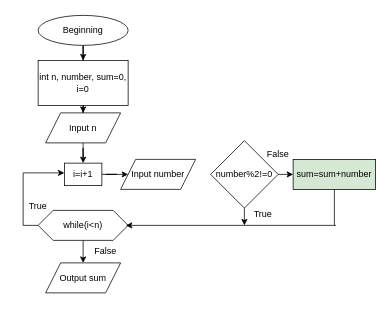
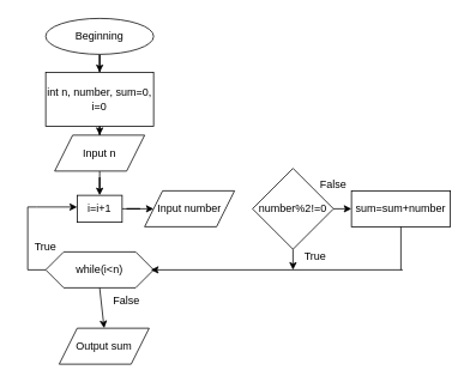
  <mxCell id="0" />
  <mxCell id="1" parent="0" />
  <mxCell id="2" value="" style="edgeStyle=orthogonalEdgeStyle;rounded=0;orthogonalLoop=1;jettySize=auto;html=1;" parent="1" source="3" target="5" edge="1"><mxGeometry relative="1" as="geometry" /></mxCell>
  <mxCell id="3" value="Beginning" style="ellipse;whiteSpace=wrap;html=1;" parent="1" vertex="1"><mxGeometry x="50" y="20" width="120" height="40" as="geometry" /></mxCell>
  <mxCell id="4" value="" style="edgeStyle=orthogonalEdgeStyle;rounded=0;orthogonalLoop=1;jettySize=auto;html=1;" parent="1" source="5" target="7" edge="1"><mxGeometry relative="1" as="geometry" /></mxCell>
  <mxCell id="5" value="int n, number, sum=0, i=0" style="rounded=0;whiteSpace=wrap;html=1;" parent="1" vertex="1"><mxGeometry x="50" y="80" width="120" height="60" as="geometry" /></mxCell>
  <mxCell id="6" value="" style="edgeStyle=orthogonalEdgeStyle;rounded=0;orthogonalLoop=1;jettySize=auto;html=1;" edge="1" parent="1" source="7" target="18"><mxGeometry relative="1" as="geometry" /></mxCell>
  <mxCell id="7" value="Input n" style="shape=parallelogram;perimeter=parallelogramPerimeter;whiteSpace=wrap;html=1;fixedSize=1;" parent="1" vertex="1"><mxGeometry x="60" y="150" width="100" height="40" as="geometry" /></mxCell>
  <mxCell id="8" value="while(i&amp;lt;n)" style="shape=hexagon;perimeter=hexagonPerimeter2;whiteSpace=wrap;html=1;fixedSize=1;" parent="1" vertex="1"><mxGeometry x="50" y="280" width="120" height="40" as="geometry" /></mxCell>
  <mxCell id="9" value="Input number" style="shape=parallelogram;perimeter=parallelogramPerimeter;whiteSpace=wrap;html=1;fixedSize=1;" parent="1" vertex="1"><mxGeometry x="160" y="212" width="100" height="40" as="geometry" /></mxCell>
  <mxCell id="10" value="" style="endArrow=classic;html=1;rounded=0;exitX=1;exitY=0.5;exitDx=0;exitDy=0;entryX=0;entryY=0.5;entryDx=0;entryDy=0;" parent="1" source="19" edge="1" target="20"><mxGeometry width="50" height="50" relative="1" as="geometry"><mxPoint x="90" y="391" as="sourcePoint" /><mxPoint x="390" y="235" as="targetPoint" /></mxGeometry></mxCell>
  <mxCell id="11" value="" style="endArrow=classic;html=1;rounded=0;entryX=1;entryY=0.5;entryDx=0;entryDy=0;" parent="1" edge="1"><mxGeometry width="50" height="50" relative="1" as="geometry"><mxPoint x="447" y="300" as="sourcePoint" /><mxPoint x="167" y="300" as="targetPoint" /></mxGeometry></mxCell>
  <mxCell id="12" value="" style="endArrow=classic;html=1;rounded=0;exitX=0.5;exitY=1;exitDx=0;exitDy=0;" parent="1" source="19" edge="1"><mxGeometry width="50" height="50" relative="1" as="geometry"><mxPoint x="95" y="391" as="sourcePoint" /><mxPoint x="325" y="300" as="targetPoint" /></mxGeometry></mxCell>
- <mxCell id="13" value="Output sum" style="shape=parallelogram;perimeter=parallelogramPerimeter;whiteSpace=wrap;html=1;fixedSize=1;" parent="1" vertex="1"><mxGeometry x="60" y="350" width="100" height="40" as="geometry" /></mxCell>
+ <mxCell id="13" value="Output sum" style="shape=parallelogram;perimeter=parallelogramPerimeter;whiteSpace=wrap;html=1;fixedSize=1;" parent="1" vertex="1"><mxGeometry x="65" y="365" width="100" height="40" as="geometry" /></mxCell>
  <mxCell id="14" value="" style="endArrow=classic;html=1;rounded=0;entryX=0.5;entryY=0;entryDx=0;entryDy=0;exitX=0.5;exitY=1;exitDx=0;exitDy=0;" parent="1" target="13" edge="1" source="8"><mxGeometry width="50" height="50" relative="1" as="geometry"><mxPoint x="110" y="451" as="sourcePoint" /><mxPoint x="140" y="281" as="targetPoint" /></mxGeometry></mxCell>
  <mxCell id="15" value="True" style="text;html=1;strokeColor=none;fillColor=none;align=center;verticalAlign=middle;whiteSpace=wrap;rounded=0;" parent="1" vertex="1"><mxGeometry x="20" y="260" width="60" height="30" as="geometry" /></mxCell>
  <mxCell id="16" value="False" style="text;html=1;strokeColor=none;fillColor=none;align=center;verticalAlign=middle;whiteSpace=wrap;rounded=0;" parent="1" vertex="1"><mxGeometry x="110" y="320" width="60" height="30" as="geometry" /></mxCell>
  <mxCell id="17" value="" style="edgeStyle=orthogonalEdgeStyle;rounded=0;orthogonalLoop=1;jettySize=auto;html=1;" edge="1" parent="1" source="18" target="9"><mxGeometry relative="1" as="geometry" /></mxCell>
  <mxCell id="18" value="i=i+1" style="rounded=0;whiteSpace=wrap;html=1;" vertex="1" parent="1"><mxGeometry x="85" y="217" width="50" height="30" as="geometry" /></mxCell>
  <mxCell id="19" value="number%2!=0" style="rhombus;whiteSpace=wrap;html=1;" vertex="1" parent="1"><mxGeometry x="280" y="187" width="90" height="90" as="geometry" /></mxCell>
- <mxCell id="20" value="sum=sum+number" style="rounded=0;whiteSpace=wrap;html=1;fillColor=#d5e8d4;" vertex="1" parent="1"><mxGeometry x="390" y="212" width="110" height="40" as="geometry" /></mxCell>
+ <mxCell id="20" value="sum=sum+number" style="rounded=0;whiteSpace=wrap;html=1;" vertex="1" parent="1"><mxGeometry x="390" y="212" width="110" height="40" as="geometry" /></mxCell>
  <mxCell id="21" value="" style="endArrow=none;html=1;rounded=0;entryX=0.5;entryY=1;entryDx=0;entryDy=0;" edge="1" parent="1" target="20"><mxGeometry width="50" height="50" relative="1" as="geometry"><mxPoint x="445" y="300" as="sourcePoint" /><mxPoint x="20" y="341" as="targetPoint" /></mxGeometry></mxCell>
  <mxCell id="22" value="" style="endArrow=classic;html=1;rounded=0;edgeStyle=orthogonalEdgeStyle;entryX=0;entryY=0.5;entryDx=0;entryDy=0;" edge="1" parent="1"><mxGeometry width="50" height="50" relative="1" as="geometry"><mxPoint x="40" y="230" as="sourcePoint" /><mxPoint x="85" y="230" as="targetPoint" /></mxGeometry></mxCell>
  <mxCell id="23" value="" style="endArrow=none;html=1;rounded=0;edgeStyle=orthogonalEdgeStyle;entryX=0;entryY=0.5;entryDx=0;entryDy=0;" edge="1" parent="1" target="8"><mxGeometry width="50" height="50" relative="1" as="geometry"><mxPoint x="40" y="230" as="sourcePoint" /><mxPoint x="40" y="300" as="targetPoint" /><Array as="points"><mxPoint x="30" y="230" /><mxPoint x="30" y="300" /></Array></mxGeometry></mxCell>
  <mxCell id="24" value="True" style="text;html=1;strokeColor=none;fillColor=none;align=center;verticalAlign=middle;whiteSpace=wrap;rounded=0;" vertex="1" parent="1"><mxGeometry x="320" y="270" width="60" height="30" as="geometry" /></mxCell>
  <mxCell id="25" value="False" style="text;html=1;strokeColor=none;fillColor=none;align=center;verticalAlign=middle;whiteSpace=wrap;rounded=0;" vertex="1" parent="1"><mxGeometry x="340" y="190" width="60" height="30" as="geometry" /></mxCell>
